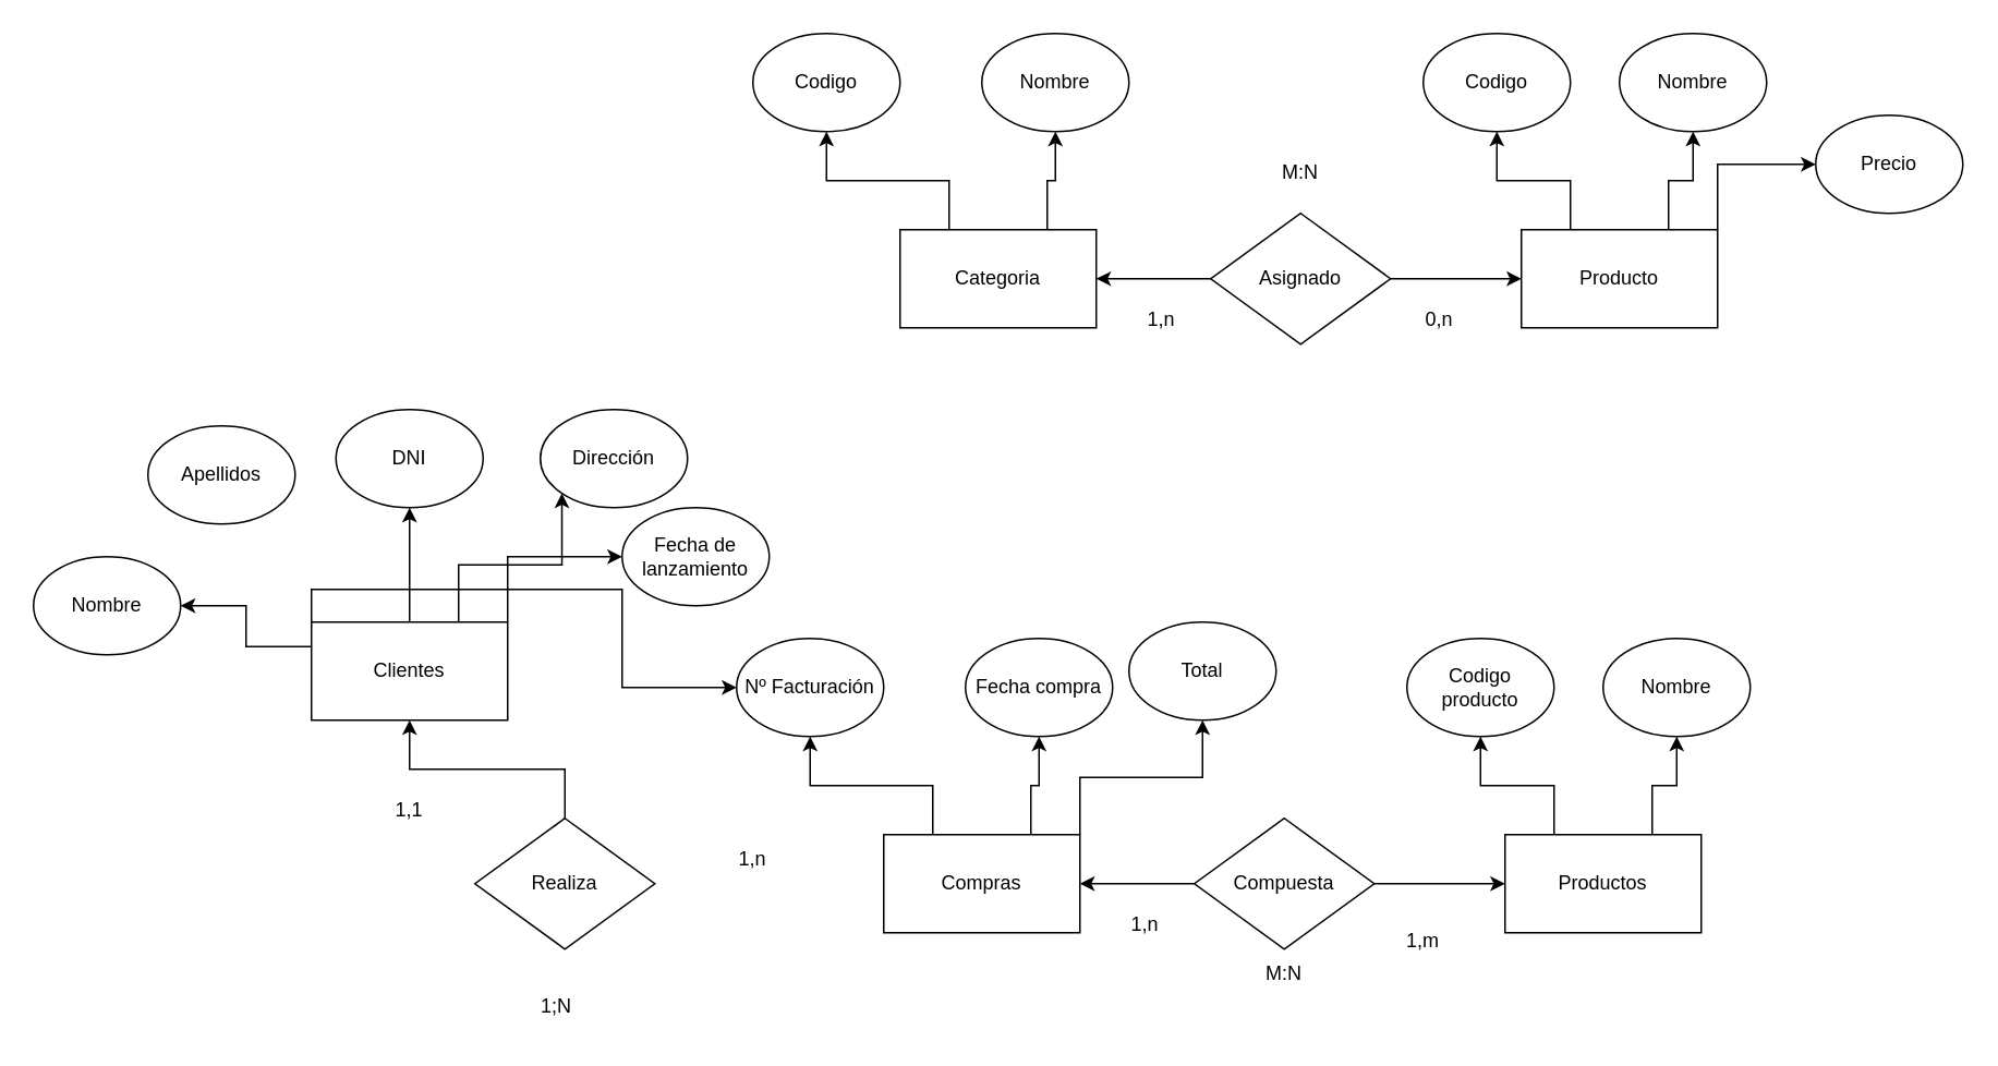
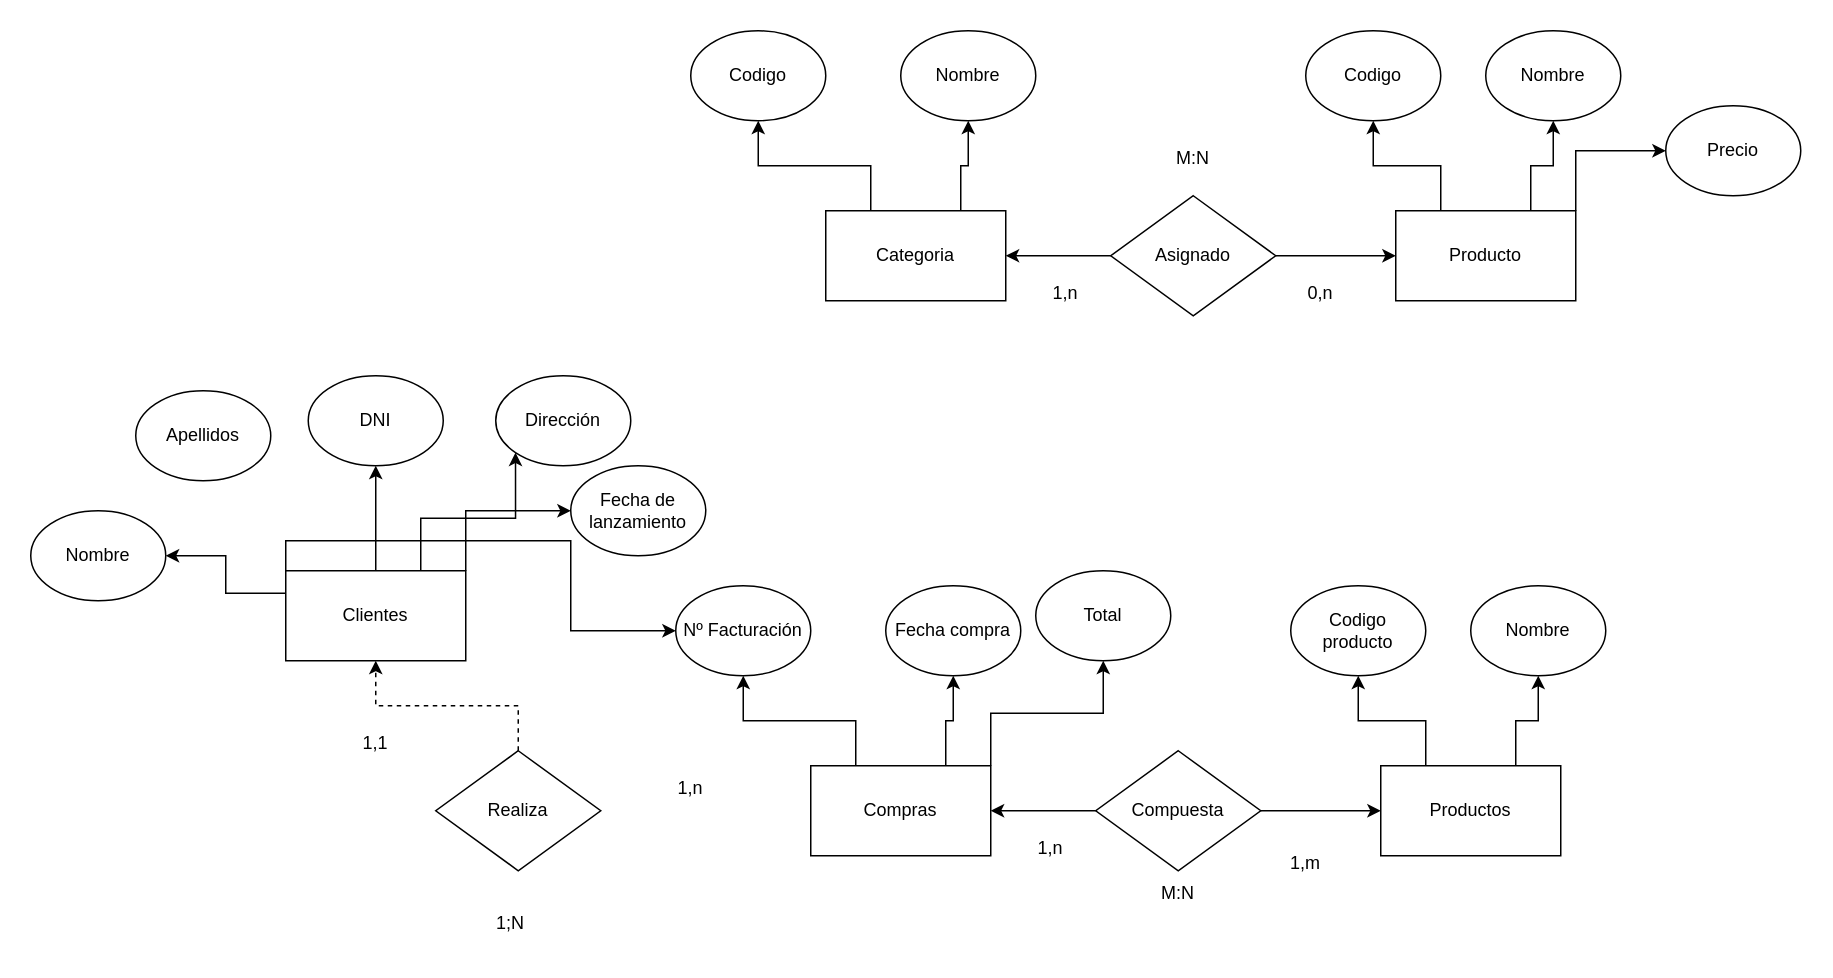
  <mxCell id="0" />
  <mxCell id="1" parent="0" />
  <mxCell id="2" style="edgeStyle=orthogonalEdgeStyle;rounded=0;orthogonalLoop=1;jettySize=auto;html=1;exitX=0;exitY=0.5;exitDx=0;exitDy=0;entryX=1;entryY=0.5;entryDx=0;entryDy=0;" edge="1" parent="1" source="4" target="7"><mxGeometry relative="1" as="geometry" /></mxCell>
  <mxCell id="3" style="edgeStyle=orthogonalEdgeStyle;rounded=0;orthogonalLoop=1;jettySize=auto;html=1;exitX=1;exitY=0.5;exitDx=0;exitDy=0;entryX=0;entryY=0.5;entryDx=0;entryDy=0;" edge="1" parent="1" source="4" target="11"><mxGeometry relative="1" as="geometry" /></mxCell>
  <mxCell id="4" value="Asignado" style="rhombus;whiteSpace=wrap;html=1;" vertex="1" parent="1"><mxGeometry x="740" y="130" width="110" height="80" as="geometry" /></mxCell>
  <mxCell id="5" style="edgeStyle=orthogonalEdgeStyle;rounded=0;orthogonalLoop=1;jettySize=auto;html=1;exitX=0.75;exitY=0;exitDx=0;exitDy=0;entryX=0.5;entryY=1;entryDx=0;entryDy=0;" edge="1" parent="1" source="7" target="12"><mxGeometry relative="1" as="geometry" /></mxCell>
  <mxCell id="6" style="edgeStyle=orthogonalEdgeStyle;rounded=0;orthogonalLoop=1;jettySize=auto;html=1;exitX=0.25;exitY=0;exitDx=0;exitDy=0;" edge="1" parent="1" source="7" target="13"><mxGeometry relative="1" as="geometry" /></mxCell>
  <mxCell id="7" value="Categoria" style="rounded=0;whiteSpace=wrap;html=1;" vertex="1" parent="1"><mxGeometry x="550" y="140" width="120" height="60" as="geometry" /></mxCell>
  <mxCell id="8" style="edgeStyle=orthogonalEdgeStyle;rounded=0;orthogonalLoop=1;jettySize=auto;html=1;exitX=0.75;exitY=0;exitDx=0;exitDy=0;entryX=0.5;entryY=1;entryDx=0;entryDy=0;" edge="1" parent="1" source="11" target="17"><mxGeometry relative="1" as="geometry" /></mxCell>
  <mxCell id="9" style="edgeStyle=orthogonalEdgeStyle;rounded=0;orthogonalLoop=1;jettySize=auto;html=1;exitX=0.25;exitY=0;exitDx=0;exitDy=0;entryX=0.5;entryY=1;entryDx=0;entryDy=0;" edge="1" parent="1" source="11" target="18"><mxGeometry relative="1" as="geometry" /></mxCell>
  <mxCell id="10" style="edgeStyle=orthogonalEdgeStyle;rounded=0;orthogonalLoop=1;jettySize=auto;html=1;exitX=1;exitY=0;exitDx=0;exitDy=0;entryX=0;entryY=0.5;entryDx=0;entryDy=0;" edge="1" parent="1" source="11" target="19"><mxGeometry relative="1" as="geometry" /></mxCell>
  <mxCell id="11" value="Producto" style="rounded=0;whiteSpace=wrap;html=1;" vertex="1" parent="1"><mxGeometry x="930" y="140" width="120" height="60" as="geometry" /></mxCell>
  <mxCell id="12" value="Nombre" style="ellipse;whiteSpace=wrap;html=1;" vertex="1" parent="1"><mxGeometry x="600" y="20" width="90" height="60" as="geometry" /></mxCell>
  <mxCell id="13" value="Codigo" style="ellipse;whiteSpace=wrap;html=1;" vertex="1" parent="1"><mxGeometry x="460" y="20" width="90" height="60" as="geometry" /></mxCell>
  <mxCell id="14" value="1,n" style="text;html=1;strokeColor=none;fillColor=none;align=center;verticalAlign=middle;whiteSpace=wrap;rounded=0;" vertex="1" parent="1"><mxGeometry x="680" y="180" width="60" height="30" as="geometry" /></mxCell>
  <mxCell id="15" value="0,n" style="text;html=1;strokeColor=none;fillColor=none;align=center;verticalAlign=middle;whiteSpace=wrap;rounded=0;" vertex="1" parent="1"><mxGeometry x="850" y="180" width="60" height="30" as="geometry" /></mxCell>
  <mxCell id="16" value="M:N" style="text;html=1;strokeColor=none;fillColor=none;align=center;verticalAlign=middle;whiteSpace=wrap;rounded=0;" vertex="1" parent="1"><mxGeometry x="765" y="90" width="60" height="30" as="geometry" /></mxCell>
  <mxCell id="17" value="Nombre" style="ellipse;whiteSpace=wrap;html=1;" vertex="1" parent="1"><mxGeometry x="990" y="20" width="90" height="60" as="geometry" /></mxCell>
  <mxCell id="18" value="Codigo" style="ellipse;whiteSpace=wrap;html=1;" vertex="1" parent="1"><mxGeometry x="870" y="20" width="90" height="60" as="geometry" /></mxCell>
  <mxCell id="19" value="Precio" style="ellipse;whiteSpace=wrap;html=1;" vertex="1" parent="1"><mxGeometry x="1110" y="70" width="90" height="60" as="geometry" /></mxCell>
  <mxCell id="20" style="edgeStyle=orthogonalEdgeStyle;rounded=0;orthogonalLoop=1;jettySize=auto;html=1;exitX=0;exitY=0.5;exitDx=0;exitDy=0;entryX=1;entryY=0.5;entryDx=0;entryDy=0;" edge="1" parent="1" source="22" target="26"><mxGeometry relative="1" as="geometry" /></mxCell>
  <mxCell id="21" style="edgeStyle=orthogonalEdgeStyle;rounded=0;orthogonalLoop=1;jettySize=auto;html=1;exitX=1;exitY=0.5;exitDx=0;exitDy=0;entryX=0;entryY=0.5;entryDx=0;entryDy=0;" edge="1" parent="1" source="22" target="29"><mxGeometry relative="1" as="geometry" /></mxCell>
  <mxCell id="22" value="Compuesta" style="rhombus;whiteSpace=wrap;html=1;" vertex="1" parent="1"><mxGeometry x="730" y="500" width="110" height="80" as="geometry" /></mxCell>
  <mxCell id="23" style="edgeStyle=orthogonalEdgeStyle;rounded=0;orthogonalLoop=1;jettySize=auto;html=1;exitX=0.75;exitY=0;exitDx=0;exitDy=0;entryX=0.5;entryY=1;entryDx=0;entryDy=0;" edge="1" parent="1" source="26" target="30"><mxGeometry relative="1" as="geometry" /></mxCell>
  <mxCell id="24" style="edgeStyle=orthogonalEdgeStyle;rounded=0;orthogonalLoop=1;jettySize=auto;html=1;exitX=0.25;exitY=0;exitDx=0;exitDy=0;" edge="1" parent="1" source="26" target="31"><mxGeometry relative="1" as="geometry" /></mxCell>
  <mxCell id="25" style="edgeStyle=orthogonalEdgeStyle;rounded=0;orthogonalLoop=1;jettySize=auto;html=1;exitX=1;exitY=0;exitDx=0;exitDy=0;entryX=0.5;entryY=1;entryDx=0;entryDy=0;" edge="1" parent="1" source="26" target="45"><mxGeometry relative="1" as="geometry" /></mxCell>
  <mxCell id="26" value="Compras" style="rounded=0;whiteSpace=wrap;html=1;" vertex="1" parent="1"><mxGeometry x="540" y="510" width="120" height="60" as="geometry" /></mxCell>
  <mxCell id="27" style="edgeStyle=orthogonalEdgeStyle;rounded=0;orthogonalLoop=1;jettySize=auto;html=1;exitX=0.75;exitY=0;exitDx=0;exitDy=0;entryX=0.5;entryY=1;entryDx=0;entryDy=0;" edge="1" parent="1" source="29" target="35"><mxGeometry relative="1" as="geometry" /></mxCell>
  <mxCell id="28" style="edgeStyle=orthogonalEdgeStyle;rounded=0;orthogonalLoop=1;jettySize=auto;html=1;exitX=0.25;exitY=0;exitDx=0;exitDy=0;entryX=0.5;entryY=1;entryDx=0;entryDy=0;" edge="1" parent="1" source="29" target="36"><mxGeometry relative="1" as="geometry" /></mxCell>
  <mxCell id="29" value="Productos" style="rounded=0;whiteSpace=wrap;html=1;" vertex="1" parent="1"><mxGeometry x="920" y="510" width="120" height="60" as="geometry" /></mxCell>
  <mxCell id="30" value="Fecha compra" style="ellipse;whiteSpace=wrap;html=1;" vertex="1" parent="1"><mxGeometry x="590" y="390" width="90" height="60" as="geometry" /></mxCell>
  <mxCell id="31" value="Nº Facturación" style="ellipse;whiteSpace=wrap;html=1;" vertex="1" parent="1"><mxGeometry x="450" y="390" width="90" height="60" as="geometry" /></mxCell>
  <mxCell id="32" value="1,n" style="text;html=1;strokeColor=none;fillColor=none;align=center;verticalAlign=middle;whiteSpace=wrap;rounded=0;" vertex="1" parent="1"><mxGeometry x="670" y="550" width="60" height="30" as="geometry" /></mxCell>
  <mxCell id="33" value="1,m" style="text;html=1;strokeColor=none;fillColor=none;align=center;verticalAlign=middle;whiteSpace=wrap;rounded=0;" vertex="1" parent="1"><mxGeometry x="840" y="560" width="60" height="30" as="geometry" /></mxCell>
  <mxCell id="34" value="M:N" style="text;html=1;strokeColor=none;fillColor=none;align=center;verticalAlign=middle;whiteSpace=wrap;rounded=0;" vertex="1" parent="1"><mxGeometry x="755" y="580" width="60" height="30" as="geometry" /></mxCell>
  <mxCell id="35" value="Nombre" style="ellipse;whiteSpace=wrap;html=1;" vertex="1" parent="1"><mxGeometry x="980" y="390" width="90" height="60" as="geometry" /></mxCell>
  <mxCell id="36" value="Codigo producto" style="ellipse;whiteSpace=wrap;html=1;" vertex="1" parent="1"><mxGeometry x="860" y="390" width="90" height="60" as="geometry" /></mxCell>
- <mxCell id="37" style="edgeStyle=orthogonalEdgeStyle;rounded=0;orthogonalLoop=1;jettySize=auto;html=1;exitX=0.5;exitY=0;exitDx=0;exitDy=0;" edge="1" parent="1" source="38" target="44"><mxGeometry relative="1" as="geometry" /></mxCell>
+ <mxCell id="37" style="edgeStyle=orthogonalEdgeStyle;rounded=0;orthogonalLoop=1;jettySize=auto;html=1;exitX=0.5;exitY=0;exitDx=0;exitDy=0;dashed=1;" edge="1" parent="1" source="38" target="44"><mxGeometry relative="1" as="geometry" /></mxCell>
  <mxCell id="38" value="Realiza" style="rhombus;whiteSpace=wrap;html=1;" vertex="1" parent="1"><mxGeometry x="290" y="500" width="110" height="80" as="geometry" /></mxCell>
  <mxCell id="39" style="edgeStyle=orthogonalEdgeStyle;rounded=0;orthogonalLoop=1;jettySize=auto;html=1;exitX=0;exitY=0.25;exitDx=0;exitDy=0;entryX=1;entryY=0.5;entryDx=0;entryDy=0;" edge="1" parent="1" source="44" target="50"><mxGeometry relative="1" as="geometry" /></mxCell>
  <mxCell id="40" style="edgeStyle=orthogonalEdgeStyle;rounded=0;orthogonalLoop=1;jettySize=auto;html=1;exitX=0;exitY=0;exitDx=0;exitDy=0;" edge="1" parent="1" source="44" target="31"><mxGeometry relative="1" as="geometry" /></mxCell>
  <mxCell id="41" style="edgeStyle=orthogonalEdgeStyle;rounded=0;orthogonalLoop=1;jettySize=auto;html=1;exitX=0.5;exitY=0;exitDx=0;exitDy=0;entryX=0.5;entryY=1;entryDx=0;entryDy=0;" edge="1" parent="1" source="44" target="46"><mxGeometry relative="1" as="geometry" /></mxCell>
  <mxCell id="42" style="edgeStyle=orthogonalEdgeStyle;rounded=0;orthogonalLoop=1;jettySize=auto;html=1;exitX=0.75;exitY=0;exitDx=0;exitDy=0;entryX=0;entryY=1;entryDx=0;entryDy=0;" edge="1" parent="1" source="44" target="48"><mxGeometry relative="1" as="geometry" /></mxCell>
  <mxCell id="43" style="edgeStyle=orthogonalEdgeStyle;rounded=0;orthogonalLoop=1;jettySize=auto;html=1;exitX=1;exitY=0;exitDx=0;exitDy=0;entryX=0;entryY=0.5;entryDx=0;entryDy=0;" edge="1" parent="1" source="44" target="49"><mxGeometry relative="1" as="geometry" /></mxCell>
  <mxCell id="44" value="Clientes" style="rounded=0;whiteSpace=wrap;html=1;" vertex="1" parent="1"><mxGeometry x="190" y="380" width="120" height="60" as="geometry" /></mxCell>
  <mxCell id="45" value="Total" style="ellipse;whiteSpace=wrap;html=1;" vertex="1" parent="1"><mxGeometry x="690" y="380" width="90" height="60" as="geometry" /></mxCell>
  <mxCell id="46" value="DNI" style="ellipse;whiteSpace=wrap;html=1;" vertex="1" parent="1"><mxGeometry x="205" y="250" width="90" height="60" as="geometry" /></mxCell>
  <mxCell id="47" value="Apellidos" style="ellipse;whiteSpace=wrap;html=1;" vertex="1" parent="1"><mxGeometry x="90" y="260" width="90" height="60" as="geometry" /></mxCell>
  <mxCell id="48" value="Dirección" style="ellipse;whiteSpace=wrap;html=1;" vertex="1" parent="1"><mxGeometry x="330" y="250" width="90" height="60" as="geometry" /></mxCell>
  <mxCell id="49" value="Fecha de lanzamiento" style="ellipse;whiteSpace=wrap;html=1;" vertex="1" parent="1"><mxGeometry x="380" y="310" width="90" height="60" as="geometry" /></mxCell>
  <mxCell id="50" value="Nombre" style="ellipse;whiteSpace=wrap;html=1;" vertex="1" parent="1"><mxGeometry x="20" y="340" width="90" height="60" as="geometry" /></mxCell>
  <mxCell id="51" value="1,n" style="text;html=1;strokeColor=none;fillColor=none;align=center;verticalAlign=middle;whiteSpace=wrap;rounded=0;" vertex="1" parent="1"><mxGeometry x="430" y="510" width="60" height="30" as="geometry" /></mxCell>
  <mxCell id="52" value="1,1" style="text;html=1;strokeColor=none;fillColor=none;align=center;verticalAlign=middle;whiteSpace=wrap;rounded=0;" vertex="1" parent="1"><mxGeometry x="220" y="480" width="60" height="30" as="geometry" /></mxCell>
  <mxCell id="53" value="1;N" style="text;html=1;strokeColor=none;fillColor=none;align=center;verticalAlign=middle;whiteSpace=wrap;rounded=0;" vertex="1" parent="1"><mxGeometry x="310" y="600" width="60" height="30" as="geometry" /></mxCell>
